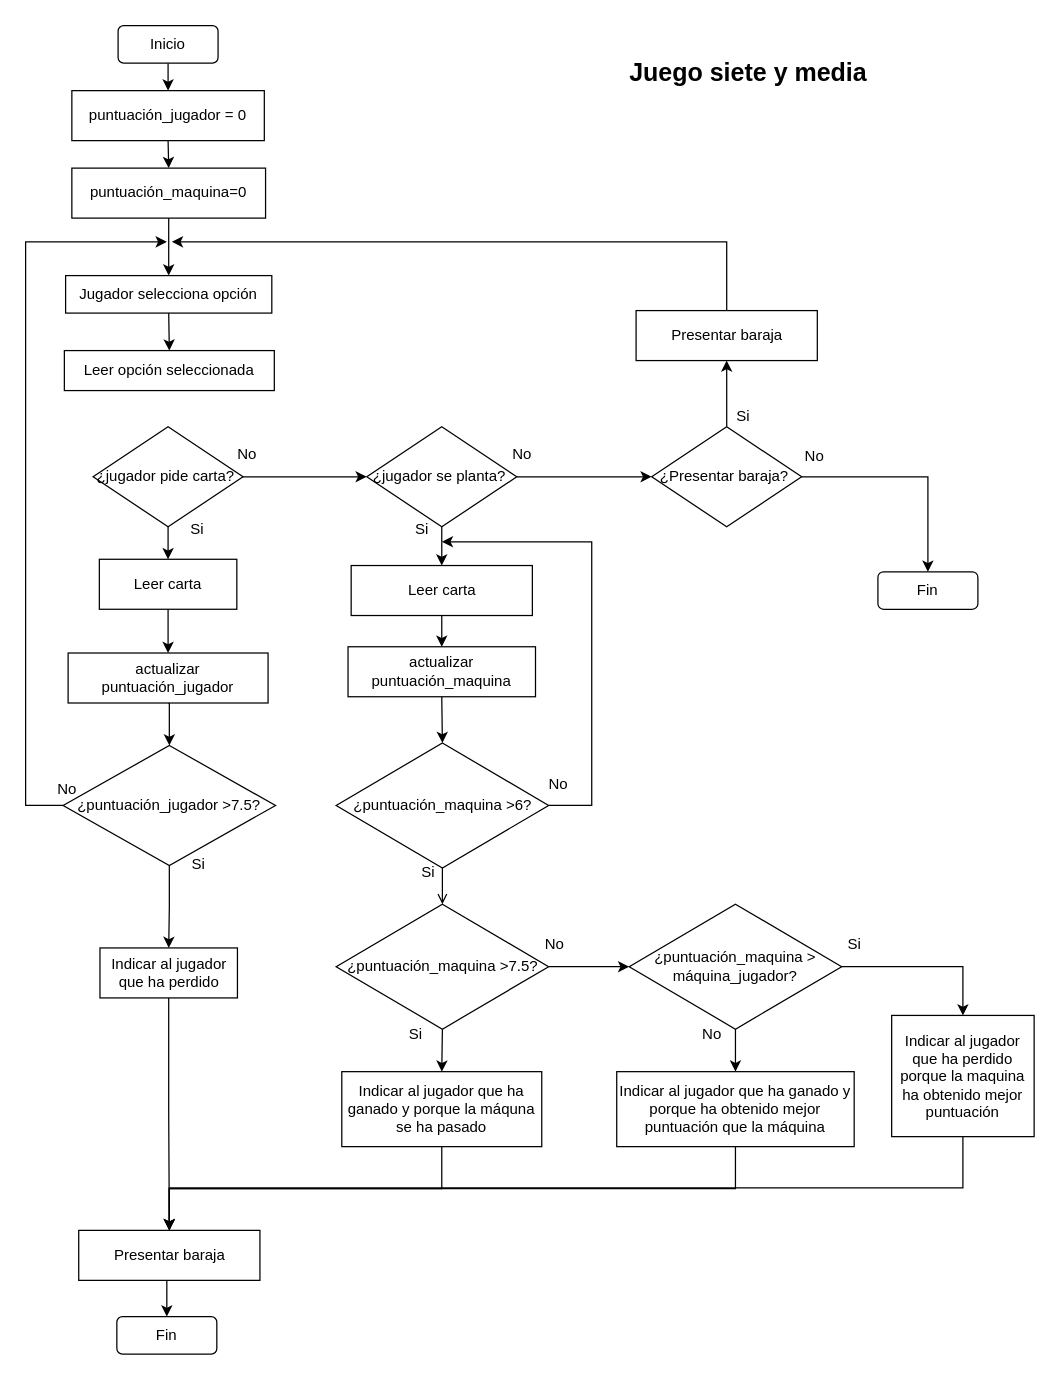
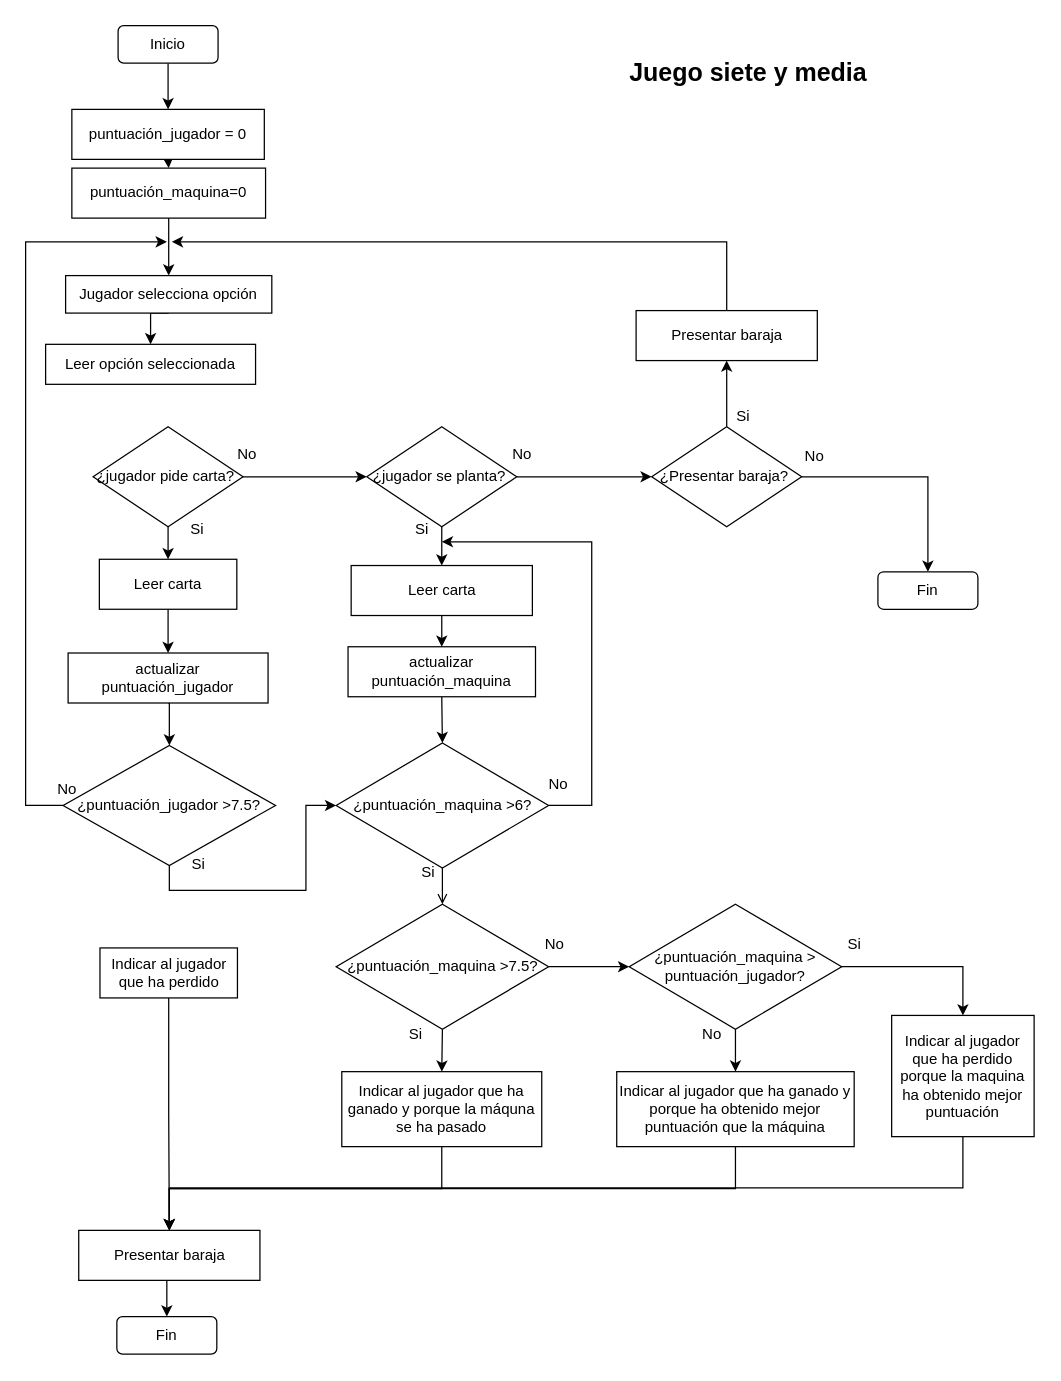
  <mxCell id="0" />
  <mxCell id="1" parent="0" />
  <mxCell id="2" style="edgeStyle=orthogonalEdgeStyle;rounded=0;orthogonalLoop=1;jettySize=auto;html=1;exitX=0.5;exitY=1;exitDx=0;exitDy=0;entryX=0.5;entryY=0;entryDx=0;entryDy=0;" edge="1" parent="1" source="3" target="6"><mxGeometry relative="1" as="geometry" /></mxCell>
  <mxCell id="3" value="Inicio" style="rounded=1;whiteSpace=wrap;html=1;" vertex="1" parent="1"><mxGeometry x="94" y="20" width="80" height="30" as="geometry" /></mxCell>
  <mxCell id="4" value="&lt;font style=&quot;font-size: 20px;&quot;&gt;&lt;b&gt;Juego siete y media&lt;/b&gt;&lt;/font&gt;" style="text;html=1;align=center;verticalAlign=middle;whiteSpace=wrap;rounded=0;" vertex="1" parent="1"><mxGeometry x="417" y="42" width="363" height="30" as="geometry" /></mxCell>
  <mxCell id="5" style="edgeStyle=orthogonalEdgeStyle;rounded=0;orthogonalLoop=1;jettySize=auto;html=1;exitX=0.5;exitY=1;exitDx=0;exitDy=0;entryX=0.5;entryY=0;entryDx=0;entryDy=0;" edge="1" parent="1" source="6" target="39"><mxGeometry relative="1" as="geometry" /></mxCell>
- <mxCell id="6" value="puntuación_jugador = 0" style="rounded=0;whiteSpace=wrap;html=1;" vertex="1" parent="1"><mxGeometry x="57" y="72" width="154" height="40" as="geometry" /></mxCell>
+ <mxCell id="6" value="puntuación_jugador = 0" style="rounded=0;whiteSpace=wrap;html=1;" vertex="1" parent="1"><mxGeometry x="57" y="87" width="154" height="40" as="geometry" /></mxCell>
  <mxCell id="7" value="Fin" style="rounded=1;whiteSpace=wrap;html=1;" vertex="1" parent="1"><mxGeometry x="93" y="1053" width="80" height="30" as="geometry" /></mxCell>
  <mxCell id="8" style="edgeStyle=orthogonalEdgeStyle;rounded=0;orthogonalLoop=1;jettySize=auto;html=1;exitX=0.5;exitY=1;exitDx=0;exitDy=0;entryX=0.5;entryY=0;entryDx=0;entryDy=0;" edge="1" parent="1" source="10" target="13"><mxGeometry relative="1" as="geometry" /></mxCell>
  <mxCell id="9" style="edgeStyle=orthogonalEdgeStyle;rounded=0;orthogonalLoop=1;jettySize=auto;html=1;exitX=1;exitY=0.5;exitDx=0;exitDy=0;entryX=0;entryY=0.5;entryDx=0;entryDy=0;" edge="1" parent="1" source="10" target="22"><mxGeometry relative="1" as="geometry" /></mxCell>
  <mxCell id="10" value="¿jugador pide carta?&amp;nbsp;" style="rhombus;whiteSpace=wrap;html=1;" vertex="1" parent="1"><mxGeometry x="74" y="341" width="120" height="80" as="geometry" /></mxCell>
- <mxCell id="11" value="Leer opción seleccionada" style="rounded=0;whiteSpace=wrap;html=1;" vertex="1" parent="1"><mxGeometry x="51" y="280" width="168" height="32" as="geometry" /></mxCell>
+ <mxCell id="11" value="Leer opción seleccionada" style="rounded=0;whiteSpace=wrap;html=1;" vertex="1" parent="1"><mxGeometry x="36" y="275" width="168" height="32" as="geometry" /></mxCell>
  <mxCell id="12" style="edgeStyle=orthogonalEdgeStyle;rounded=0;orthogonalLoop=1;jettySize=auto;html=1;exitX=0.5;exitY=1;exitDx=0;exitDy=0;entryX=0.5;entryY=0;entryDx=0;entryDy=0;" edge="1" parent="1" source="13" target="15"><mxGeometry relative="1" as="geometry" /></mxCell>
  <mxCell id="13" value="Leer carta" style="rounded=0;whiteSpace=wrap;html=1;" vertex="1" parent="1"><mxGeometry x="79" y="447" width="110" height="40" as="geometry" /></mxCell>
  <mxCell id="14" style="edgeStyle=orthogonalEdgeStyle;rounded=0;orthogonalLoop=1;jettySize=auto;html=1;exitX=0.5;exitY=1;exitDx=0;exitDy=0;entryX=0.5;entryY=0;entryDx=0;entryDy=0;" edge="1" parent="1" source="15" target="18"><mxGeometry relative="1" as="geometry" /></mxCell>
  <mxCell id="15" value="actualizar puntuación_jugador" style="rounded=0;whiteSpace=wrap;html=1;" vertex="1" parent="1"><mxGeometry x="54" y="522" width="160" height="40" as="geometry" /></mxCell>
  <mxCell id="16" style="edgeStyle=orthogonalEdgeStyle;rounded=0;orthogonalLoop=1;jettySize=auto;html=1;exitX=0;exitY=0.5;exitDx=0;exitDy=0;" edge="1" parent="1" source="18"><mxGeometry relative="1" as="geometry"><mxPoint x="133" y="193" as="targetPoint" /><Array as="points"><mxPoint x="20" y="644" /><mxPoint x="20" y="193" /></Array></mxGeometry></mxCell>
- <mxCell id="17" style="edgeStyle=orthogonalEdgeStyle;rounded=0;orthogonalLoop=1;jettySize=auto;html=1;exitX=0.5;exitY=1;exitDx=0;exitDy=0;entryX=0.5;entryY=0;entryDx=0;entryDy=0;" edge="1" parent="1" source="18" target="24"><mxGeometry relative="1" as="geometry" /></mxCell>
+ <mxCell id="17" style="edgeStyle=orthogonalEdgeStyle;rounded=0;orthogonalLoop=1;jettySize=auto;html=1;exitX=0.5;exitY=1;exitDx=0;exitDy=0;" edge="1" parent="1" source="18" target="32"><mxGeometry relative="1" as="geometry" /></mxCell>
  <mxCell id="18" value="¿puntuación_jugador &amp;gt;7.5?" style="rhombus;whiteSpace=wrap;html=1;" vertex="1" parent="1"><mxGeometry x="50" y="596" width="170" height="96" as="geometry" /></mxCell>
  <mxCell id="19" style="edgeStyle=orthogonalEdgeStyle;rounded=0;orthogonalLoop=1;jettySize=auto;html=1;exitX=0.5;exitY=1;exitDx=0;exitDy=0;entryX=0.5;entryY=0;entryDx=0;entryDy=0;" edge="1" parent="1" source="20" target="11"><mxGeometry relative="1" as="geometry" /></mxCell>
  <mxCell id="20" value="Jugador selecciona opción" style="rounded=0;whiteSpace=wrap;html=1;" vertex="1" parent="1"><mxGeometry x="52" y="220" width="165" height="30" as="geometry" /></mxCell>
  <mxCell id="21" style="edgeStyle=orthogonalEdgeStyle;rounded=0;orthogonalLoop=1;jettySize=auto;html=1;exitX=1;exitY=0.5;exitDx=0;exitDy=0;entryX=0;entryY=0.5;entryDx=0;entryDy=0;" edge="1" parent="1" source="22" target="59"><mxGeometry relative="1" as="geometry" /></mxCell>
  <mxCell id="22" value="¿jugador se planta?&amp;nbsp;" style="rhombus;whiteSpace=wrap;html=1;" vertex="1" parent="1"><mxGeometry x="293" y="341" width="120" height="80" as="geometry" /></mxCell>
  <mxCell id="23" style="edgeStyle=orthogonalEdgeStyle;rounded=0;orthogonalLoop=1;jettySize=auto;html=1;exitX=0.5;exitY=1;exitDx=0;exitDy=0;entryX=0.5;entryY=0;entryDx=0;entryDy=0;" edge="1" parent="1" source="24" target="56"><mxGeometry relative="1" as="geometry" /></mxCell>
  <mxCell id="24" value="Indicar al jugador que ha perdido" style="rounded=0;whiteSpace=wrap;html=1;" vertex="1" parent="1"><mxGeometry x="79.5" y="758" width="110" height="40" as="geometry" /></mxCell>
  <mxCell id="25" style="edgeStyle=orthogonalEdgeStyle;rounded=0;orthogonalLoop=1;jettySize=auto;html=1;exitX=0.5;exitY=1;exitDx=0;exitDy=0;entryX=0.5;entryY=0;entryDx=0;entryDy=0;" edge="1" parent="1" source="22" target="27"><mxGeometry relative="1" as="geometry"><mxPoint x="353" y="427" as="sourcePoint" /></mxGeometry></mxCell>
  <mxCell id="26" style="edgeStyle=orthogonalEdgeStyle;rounded=0;orthogonalLoop=1;jettySize=auto;html=1;exitX=0.5;exitY=1;exitDx=0;exitDy=0;entryX=0.5;entryY=0;entryDx=0;entryDy=0;" edge="1" parent="1" source="27" target="29"><mxGeometry relative="1" as="geometry" /></mxCell>
  <mxCell id="27" value="Leer carta" style="rounded=0;whiteSpace=wrap;html=1;" vertex="1" parent="1"><mxGeometry x="280.5" y="452" width="145" height="40" as="geometry" /></mxCell>
  <mxCell id="28" style="edgeStyle=orthogonalEdgeStyle;rounded=0;orthogonalLoop=1;jettySize=auto;html=1;exitX=0.5;exitY=1;exitDx=0;exitDy=0;entryX=0.5;entryY=0;entryDx=0;entryDy=0;" edge="1" parent="1" source="29" target="32"><mxGeometry relative="1" as="geometry" /></mxCell>
  <mxCell id="29" value="actualizar puntuación_maquina" style="rounded=0;whiteSpace=wrap;html=1;" vertex="1" parent="1"><mxGeometry x="278" y="517" width="150" height="40" as="geometry" /></mxCell>
  <mxCell id="30" style="edgeStyle=orthogonalEdgeStyle;rounded=0;orthogonalLoop=1;jettySize=auto;html=1;exitX=1;exitY=0.5;exitDx=0;exitDy=0;" edge="1" parent="1" source="32"><mxGeometry relative="1" as="geometry"><mxPoint x="353" y="433" as="targetPoint" /><Array as="points"><mxPoint x="473" y="644" /><mxPoint x="473" y="433" /></Array></mxGeometry></mxCell>
  <mxCell id="31" style="edgeStyle=orthogonalEdgeStyle;rounded=0;orthogonalLoop=1;jettySize=auto;html=1;exitX=0.5;exitY=1;exitDx=0;exitDy=0;entryX=0.5;entryY=0;entryDx=0;entryDy=0;endArrow=open;" edge="1" parent="1" source="32" target="36"><mxGeometry relative="1" as="geometry" /></mxCell>
  <mxCell id="32" value="¿puntuación_maquina &amp;gt;6?" style="rhombus;whiteSpace=wrap;html=1;" vertex="1" parent="1"><mxGeometry x="268.5" y="594" width="170" height="100" as="geometry" /></mxCell>
  <mxCell id="33" value="No" style="text;html=1;align=center;verticalAlign=middle;resizable=0;points=[];autosize=1;strokeColor=none;fillColor=none;" vertex="1" parent="1"><mxGeometry x="425.5" y="612" width="40" height="30" as="geometry" /></mxCell>
  <mxCell id="34" style="edgeStyle=orthogonalEdgeStyle;rounded=0;orthogonalLoop=1;jettySize=auto;html=1;exitX=0.5;exitY=1;exitDx=0;exitDy=0;entryX=0.5;entryY=0;entryDx=0;entryDy=0;" edge="1" parent="1" source="36" target="43"><mxGeometry relative="1" as="geometry" /></mxCell>
  <mxCell id="35" style="edgeStyle=orthogonalEdgeStyle;rounded=0;orthogonalLoop=1;jettySize=auto;html=1;exitX=1;exitY=0.5;exitDx=0;exitDy=0;entryX=0;entryY=0.5;entryDx=0;entryDy=0;" edge="1" parent="1" source="36" target="47"><mxGeometry relative="1" as="geometry" /></mxCell>
  <mxCell id="36" value="¿puntuación_maquina &amp;gt;7.5?" style="rhombus;whiteSpace=wrap;html=1;" vertex="1" parent="1"><mxGeometry x="268.5" y="723" width="170" height="100" as="geometry" /></mxCell>
  <mxCell id="37" value="Si" style="text;html=1;align=center;verticalAlign=middle;resizable=0;points=[];autosize=1;strokeColor=none;fillColor=none;" vertex="1" parent="1"><mxGeometry x="327" y="683" width="30" height="30" as="geometry" /></mxCell>
  <mxCell id="38" style="edgeStyle=orthogonalEdgeStyle;rounded=0;orthogonalLoop=1;jettySize=auto;html=1;exitX=0.5;exitY=1;exitDx=0;exitDy=0;entryX=0.5;entryY=0;entryDx=0;entryDy=0;" edge="1" parent="1" source="39" target="20"><mxGeometry relative="1" as="geometry" /></mxCell>
  <mxCell id="39" value="puntuación_maquina=0" style="rounded=0;whiteSpace=wrap;html=1;" vertex="1" parent="1"><mxGeometry x="57" y="134" width="155" height="40" as="geometry" /></mxCell>
  <mxCell id="40" value="Si" style="text;html=1;align=center;verticalAlign=middle;resizable=0;points=[];autosize=1;strokeColor=none;fillColor=none;" vertex="1" parent="1"><mxGeometry x="143" y="676" width="30" height="30" as="geometry" /></mxCell>
  <mxCell id="41" value="No" style="text;html=1;align=center;verticalAlign=middle;resizable=0;points=[];autosize=1;strokeColor=none;fillColor=none;" vertex="1" parent="1"><mxGeometry x="33" y="616" width="40" height="30" as="geometry" /></mxCell>
  <mxCell id="42" style="edgeStyle=orthogonalEdgeStyle;rounded=0;orthogonalLoop=1;jettySize=auto;html=1;exitX=0.5;exitY=1;exitDx=0;exitDy=0;entryX=0.5;entryY=0;entryDx=0;entryDy=0;" edge="1" parent="1" source="43" target="56"><mxGeometry relative="1" as="geometry" /></mxCell>
  <mxCell id="43" value="Indicar al jugador que ha ganado y porque la máquna se ha pasado" style="rounded=0;whiteSpace=wrap;html=1;" vertex="1" parent="1"><mxGeometry x="273" y="857" width="160" height="60" as="geometry" /></mxCell>
  <mxCell id="44" value="Si" style="text;html=1;align=center;verticalAlign=middle;resizable=0;points=[];autosize=1;strokeColor=none;fillColor=none;" vertex="1" parent="1"><mxGeometry x="317" y="812" width="30" height="30" as="geometry" /></mxCell>
  <mxCell id="45" style="edgeStyle=orthogonalEdgeStyle;rounded=0;orthogonalLoop=1;jettySize=auto;html=1;exitX=0.5;exitY=1;exitDx=0;exitDy=0;entryX=0.5;entryY=0;entryDx=0;entryDy=0;" edge="1" parent="1" source="47" target="51"><mxGeometry relative="1" as="geometry" /></mxCell>
  <mxCell id="46" style="edgeStyle=orthogonalEdgeStyle;rounded=0;orthogonalLoop=1;jettySize=auto;html=1;exitX=1;exitY=0.5;exitDx=0;exitDy=0;entryX=0.5;entryY=0;entryDx=0;entryDy=0;" edge="1" parent="1" source="47" target="53"><mxGeometry relative="1" as="geometry" /></mxCell>
- <mxCell id="47" value="¿puntuación_maquina &amp;gt;&lt;div&gt;máquina_jugador?&lt;/div&gt;" style="rhombus;whiteSpace=wrap;html=1;" vertex="1" parent="1"><mxGeometry x="503" y="723" width="170" height="100" as="geometry" /></mxCell>
+ <mxCell id="47" value="¿puntuación_maquina &amp;gt;&lt;div&gt;puntuación_jugador?&lt;/div&gt;" style="rhombus;whiteSpace=wrap;html=1;" vertex="1" parent="1"><mxGeometry x="503" y="723" width="170" height="100" as="geometry" /></mxCell>
  <mxCell id="48" value="No" style="text;html=1;align=center;verticalAlign=middle;resizable=0;points=[];autosize=1;strokeColor=none;fillColor=none;" vertex="1" parent="1"><mxGeometry x="423" y="740" width="40" height="30" as="geometry" /></mxCell>
  <mxCell id="49" value="No" style="text;html=1;align=center;verticalAlign=middle;resizable=0;points=[];autosize=1;strokeColor=none;fillColor=none;" vertex="1" parent="1"><mxGeometry x="549" y="812" width="40" height="30" as="geometry" /></mxCell>
  <mxCell id="50" style="edgeStyle=orthogonalEdgeStyle;rounded=0;orthogonalLoop=1;jettySize=auto;html=1;exitX=0.5;exitY=1;exitDx=0;exitDy=0;entryX=0.5;entryY=0;entryDx=0;entryDy=0;" edge="1" parent="1" source="51" target="56"><mxGeometry relative="1" as="geometry" /></mxCell>
  <mxCell id="51" value="Indicar al jugador que ha ganado y porque ha obtenido mejor puntuación que la máquina" style="rounded=0;whiteSpace=wrap;html=1;" vertex="1" parent="1"><mxGeometry x="493" y="857" width="190" height="60" as="geometry" /></mxCell>
  <mxCell id="52" style="edgeStyle=orthogonalEdgeStyle;rounded=0;orthogonalLoop=1;jettySize=auto;html=1;exitX=0.5;exitY=1;exitDx=0;exitDy=0;entryX=0.5;entryY=0;entryDx=0;entryDy=0;" edge="1" parent="1" source="53" target="56"><mxGeometry relative="1" as="geometry"><Array as="points"><mxPoint x="770" y="950" /><mxPoint x="135" y="950" /></Array></mxGeometry></mxCell>
  <mxCell id="53" value="Indicar al jugador que ha perdido porque la maquina ha obtenido mejor puntuación" style="rounded=0;whiteSpace=wrap;html=1;" vertex="1" parent="1"><mxGeometry x="713" y="812" width="114" height="97" as="geometry" /></mxCell>
  <mxCell id="54" value="Si" style="text;html=1;align=center;verticalAlign=middle;resizable=0;points=[];autosize=1;strokeColor=none;fillColor=none;" vertex="1" parent="1"><mxGeometry x="668" y="740" width="30" height="30" as="geometry" /></mxCell>
  <mxCell id="55" style="edgeStyle=orthogonalEdgeStyle;rounded=0;orthogonalLoop=1;jettySize=auto;html=1;exitX=0.5;exitY=1;exitDx=0;exitDy=0;entryX=0.5;entryY=0;entryDx=0;entryDy=0;" edge="1" parent="1" source="56" target="7"><mxGeometry relative="1" as="geometry" /></mxCell>
  <mxCell id="56" value="Presentar baraja" style="rounded=0;whiteSpace=wrap;html=1;" vertex="1" parent="1"><mxGeometry x="62.5" y="984" width="145" height="40" as="geometry" /></mxCell>
  <mxCell id="57" style="edgeStyle=orthogonalEdgeStyle;rounded=0;orthogonalLoop=1;jettySize=auto;html=1;exitX=0.5;exitY=0;exitDx=0;exitDy=0;entryX=0.5;entryY=1;entryDx=0;entryDy=0;" edge="1" parent="1" source="59" target="61"><mxGeometry relative="1" as="geometry" /></mxCell>
  <mxCell id="58" style="edgeStyle=orthogonalEdgeStyle;rounded=0;orthogonalLoop=1;jettySize=auto;html=1;exitX=1;exitY=0.5;exitDx=0;exitDy=0;entryX=0.5;entryY=0;entryDx=0;entryDy=0;" edge="1" parent="1" source="59" target="62"><mxGeometry relative="1" as="geometry" /></mxCell>
  <mxCell id="59" value="¿Presentar baraja?&amp;nbsp;" style="rhombus;whiteSpace=wrap;html=1;" vertex="1" parent="1"><mxGeometry x="521" y="341" width="120" height="80" as="geometry" /></mxCell>
  <mxCell id="60" style="edgeStyle=orthogonalEdgeStyle;rounded=0;orthogonalLoop=1;jettySize=auto;html=1;exitX=0.5;exitY=0;exitDx=0;exitDy=0;" edge="1" parent="1" source="61"><mxGeometry relative="1" as="geometry"><mxPoint x="137" y="193" as="targetPoint" /><Array as="points"><mxPoint x="581" y="193" /></Array></mxGeometry></mxCell>
  <mxCell id="61" value="Presentar baraja" style="rounded=0;whiteSpace=wrap;html=1;" vertex="1" parent="1"><mxGeometry x="508.5" y="248" width="145" height="40" as="geometry" /></mxCell>
  <mxCell id="62" value="Fin" style="rounded=1;whiteSpace=wrap;html=1;" vertex="1" parent="1"><mxGeometry x="702" y="457" width="80" height="30" as="geometry" /></mxCell>
  <mxCell id="63" value="No" style="text;html=1;align=center;verticalAlign=middle;resizable=0;points=[];autosize=1;strokeColor=none;fillColor=none;" vertex="1" parent="1"><mxGeometry x="177" y="348" width="40" height="30" as="geometry" /></mxCell>
  <mxCell id="64" value="No" style="text;html=1;align=center;verticalAlign=middle;resizable=0;points=[];autosize=1;strokeColor=none;fillColor=none;" vertex="1" parent="1"><mxGeometry x="397" y="348" width="40" height="30" as="geometry" /></mxCell>
  <mxCell id="65" value="Si" style="text;html=1;align=center;verticalAlign=middle;resizable=0;points=[];autosize=1;strokeColor=none;fillColor=none;" vertex="1" parent="1"><mxGeometry x="142" y="408" width="30" height="30" as="geometry" /></mxCell>
  <mxCell id="66" value="Si" style="text;html=1;align=center;verticalAlign=middle;resizable=0;points=[];autosize=1;strokeColor=none;fillColor=none;" vertex="1" parent="1"><mxGeometry x="322" y="408" width="30" height="30" as="geometry" /></mxCell>
  <mxCell id="67" value="Si" style="text;html=1;align=center;verticalAlign=middle;resizable=0;points=[];autosize=1;strokeColor=none;fillColor=none;" vertex="1" parent="1"><mxGeometry x="579" y="318" width="30" height="30" as="geometry" /></mxCell>
  <mxCell id="68" value="No" style="text;html=1;align=center;verticalAlign=middle;resizable=0;points=[];autosize=1;strokeColor=none;fillColor=none;" vertex="1" parent="1"><mxGeometry x="630.5" y="350" width="40" height="30" as="geometry" /></mxCell>
